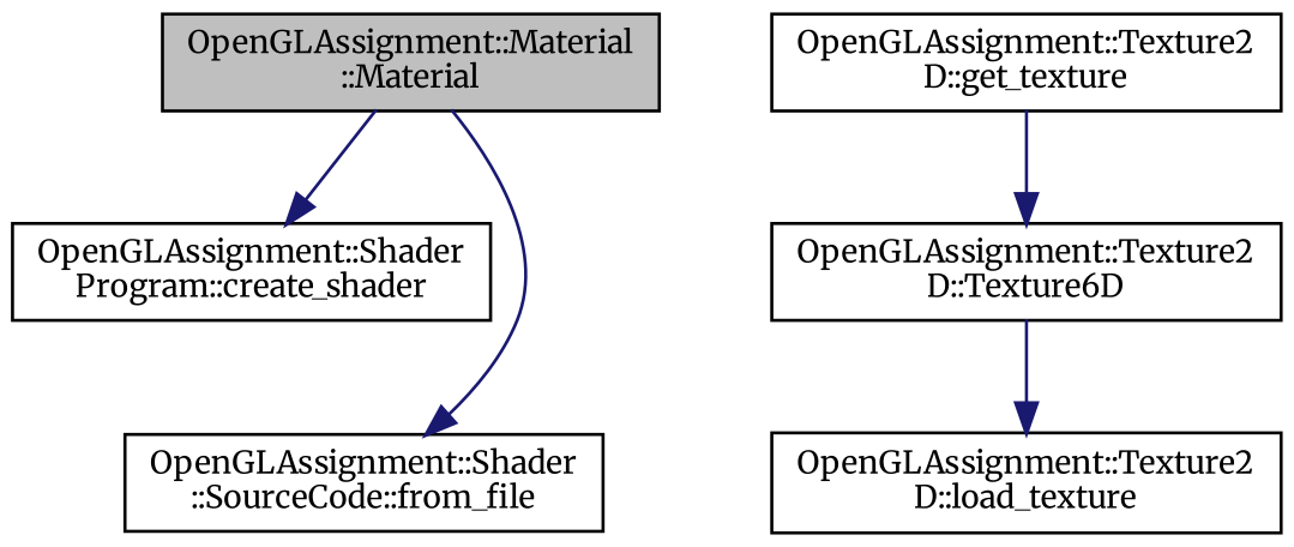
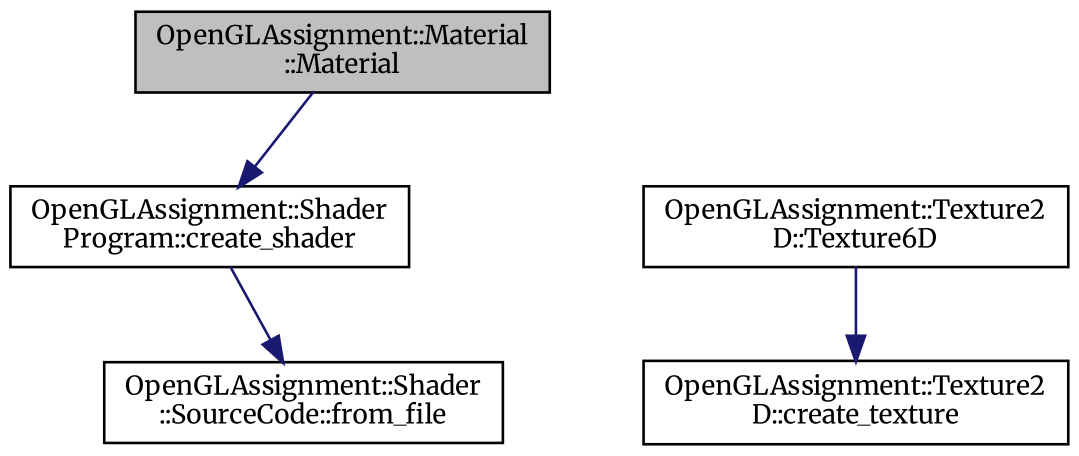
  digraph {
    fontname=Merriweather
    rankdir=TB
    node [color=black fillcolor=white fontname=Merriweather fontsize=10 shape=record style=filled]
    edge [color=midnightblue fontname=Merriweather fontsize=10 labelfontname=Helvetica labelfontsize=10 style=solid]
    n1 [fillcolor=grey75 fontcolor=black height=0.2 label="OpenGLAssignment::Material\l::Material" width=0.4]
    n2 [height=0.2 label="OpenGLAssignment::Shader\lProgram::create_shader" width=0.4]
    n3 [height=0.2 label="OpenGLAssignment::Shader\l::SourceCode::from_file" width=0.4]
-   n4 [height=0.2 label="OpenGLAssignment::Texture2\lD::get_texture" width=0.4]
    n5 [height=0.2 label="OpenGLAssignment::Texture2\lD::Texture6D" width=0.4]
-   n6 [height=0.2 label="OpenGLAssignment::Texture2\lD::load_texture" width=0.4]
+   n6 [height=0.2 label="OpenGLAssignment::Texture2\lD::create_texture" width=0.4]
    n1 -> n2
-   n1 -> n3
-   n4 -> n5
+   n2 -> n3
    n5 -> n6
  }
